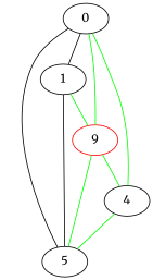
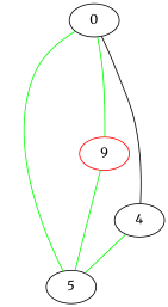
  graph {
    fontname=Merriweather
    node [color=black fontname=Merriweather]
    edge [color=green fontname=Merriweather]
    n1 [label=0]
-   n2 [label=1]
    n3 [color=red label=9]
    n4 [label=4]
    n5 [label=5]
-   n1 -- n2 [color=black]
    n1 -- n3
-   n1 -- n4
-   n1 -- n5 [color=black]
-   n2 -- n3
-   n2 -- n5 [color=black]
-   n3 -- n4
+   n1 -- n4 [color=black]
+   n1 -- n5
    n3 -- n5
    n4 -- n5
  }
